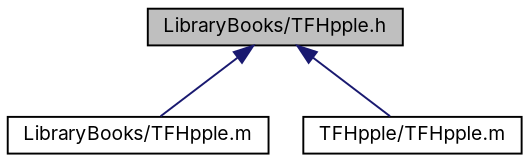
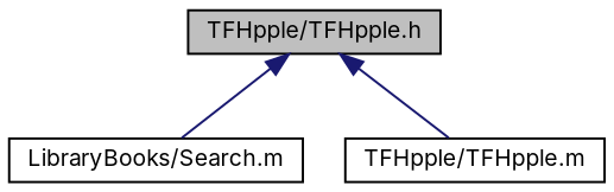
  digraph {
    fontname=Inter
    node [color=black fillcolor=white fontname=Inter fontsize=10 shape=record style=filled]
    edge [color=midnightblue dir=back fontname=Inter fontsize=10 labelfontname=Helvetica labelfontsize=10 style=solid]
-   n1 [fillcolor=grey75 fontcolor=black height=0.2 label="LibraryBooks/TFHpple.h" width=0.4]
-   n2 [height=0.2 label="LibraryBooks/TFHpple.m" width=0.4]
+   n1 [fillcolor=grey75 fontcolor=black height=0.2 label="TFHpple/TFHpple.h" width=0.4]
+   n2 [height=0.2 label="LibraryBooks/Search.m" width=0.4]
    n3 [height=0.2 label="TFHpple/TFHpple.m" width=0.4]
    n1 -> n2
    n1 -> n3
  }
